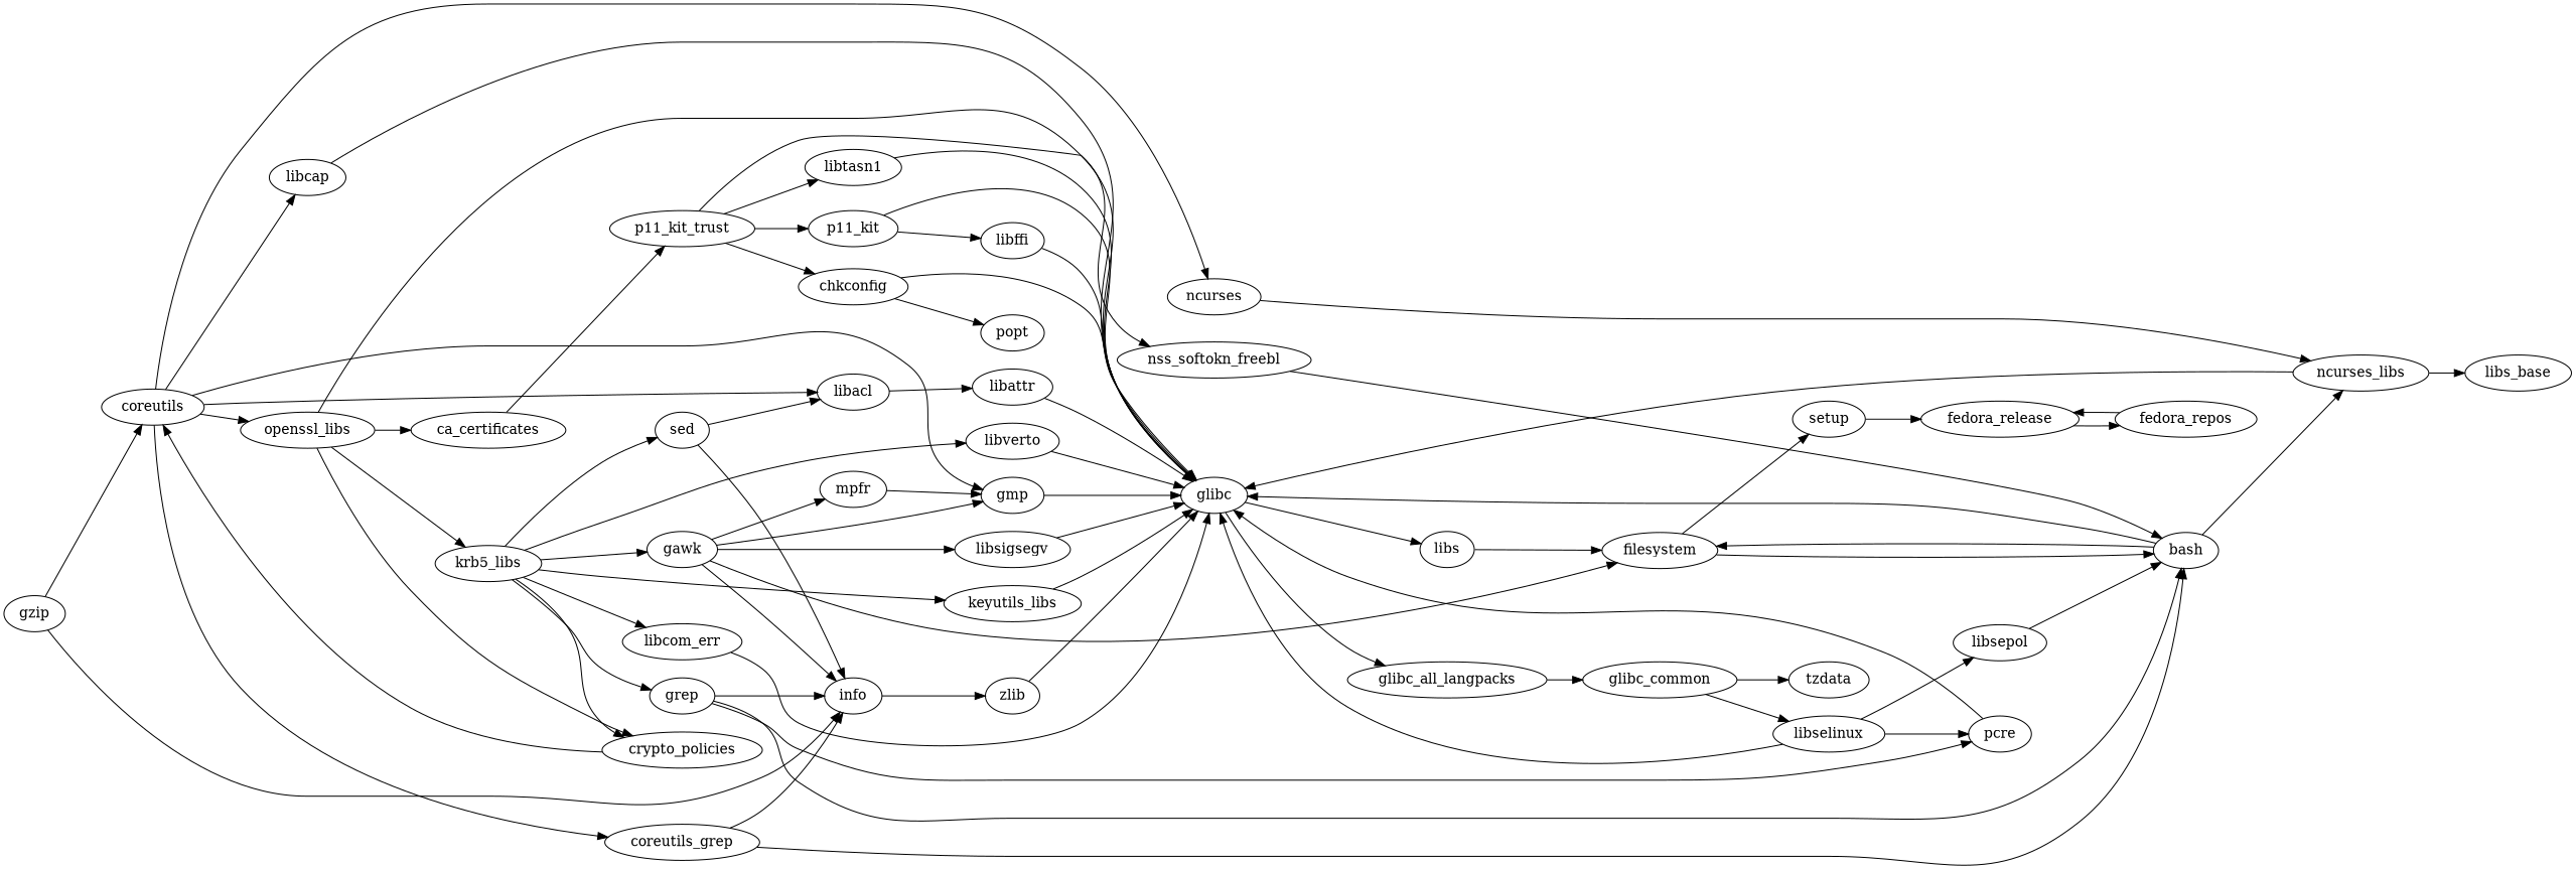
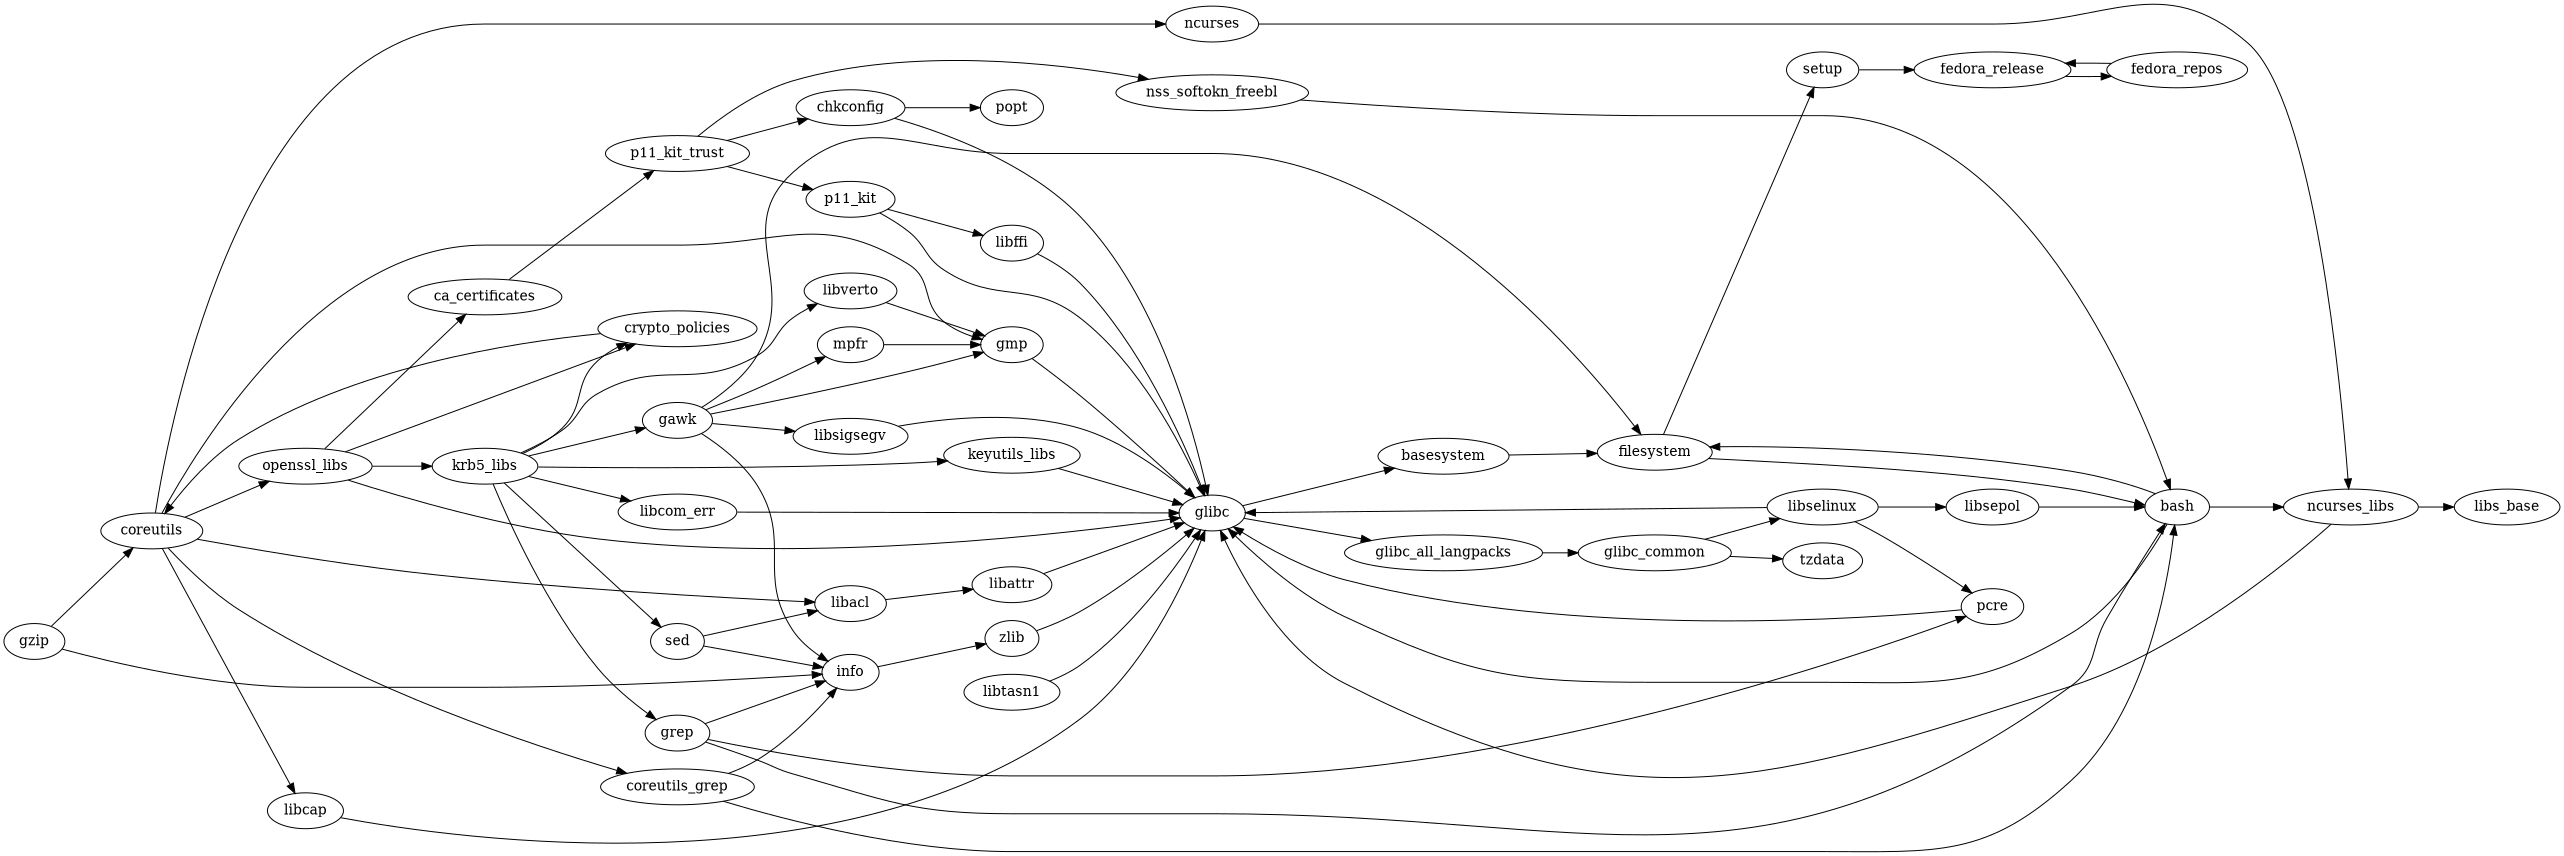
  digraph {
    rankdir=LR
    gzip
    info
    coreutils
    zlib
    n5 [label=coreutils_grep]
    gmp
    libacl
    ncurses
    openssl_libs
    libcap
    glibc
-   basesystem [label=libs]
+   basesystem
    glibc_all_langpacks
    filesystem
    glibc_common
    setup
    bash
    fedora_release
    ncurses_libs
    fedora_repos
    n21 [label=libs_base]
    libselinux
    tzdata
    libsepol
    pcre
    libattr
    ca_certificates
    crypto_policies
    krb5_libs
    p11_kit_trust
    libverto
    keyutils_libs
    gawk
    grep
    libcom_err
    sed
    chkconfig
    p11_kit
    libtasn1
    nss_softokn_freebl
    popt
    libffi
    libsigsegv
    mpfr
    gzip -> info
    gzip -> coreutils
    info -> zlib
    coreutils -> n5
    coreutils -> gmp
    coreutils -> libacl
    coreutils -> ncurses
    coreutils -> openssl_libs
    coreutils -> libcap
    zlib -> glibc
    n5 -> info
    n5 -> bash
    gmp -> glibc
    libacl -> libattr
    ncurses -> ncurses_libs
    openssl_libs -> glibc
    openssl_libs -> ca_certificates
    openssl_libs -> crypto_policies
    openssl_libs -> krb5_libs
    libcap -> glibc
    glibc -> basesystem
    glibc -> glibc_all_langpacks
    basesystem -> filesystem
    glibc_all_langpacks -> glibc_common
    filesystem -> setup
    filesystem -> bash
    glibc_common -> libselinux
    glibc_common -> tzdata
    setup -> fedora_release
    bash -> glibc
    bash -> filesystem
    bash -> ncurses_libs
    fedora_release -> fedora_repos
    ncurses_libs -> glibc
    ncurses_libs -> n21
    fedora_repos -> fedora_release
    libselinux -> glibc
    libselinux -> libsepol
    libselinux -> pcre
    libsepol -> bash
    pcre -> glibc
    libattr -> glibc
    ca_certificates -> p11_kit_trust
    crypto_policies -> coreutils
    krb5_libs -> crypto_policies
    krb5_libs -> libverto
    krb5_libs -> keyutils_libs
    krb5_libs -> gawk
    krb5_libs -> grep
    krb5_libs -> libcom_err
    krb5_libs -> sed
    p11_kit_trust -> chkconfig
    p11_kit_trust -> p11_kit
-   p11_kit_trust -> libtasn1
    p11_kit_trust -> nss_softokn_freebl
-   libverto -> glibc
+   libverto -> gmp
    keyutils_libs -> glibc
    gawk -> info
    gawk -> gmp
    gawk -> filesystem
    gawk -> libsigsegv
    gawk -> mpfr
    grep -> info
    grep -> bash
    grep -> pcre
    libcom_err -> glibc
    sed -> info
    sed -> libacl
    chkconfig -> glibc
    chkconfig -> popt
    p11_kit -> glibc
    p11_kit -> libffi
    libtasn1 -> glibc
    nss_softokn_freebl -> bash
    libffi -> glibc
    libsigsegv -> glibc
    mpfr -> gmp
  }
